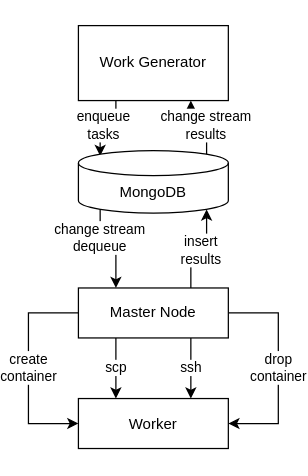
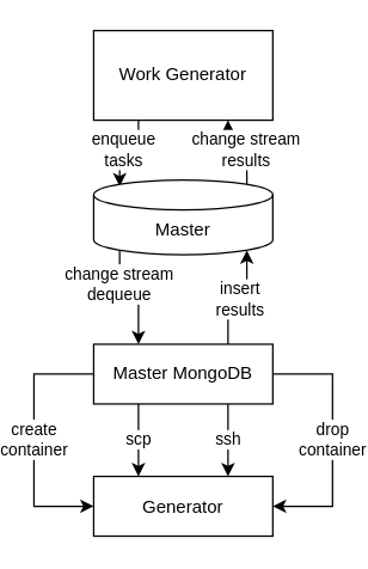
  <mxCell id="0" />
  <mxCell id="1" parent="0" />
  <mxCell id="2" value="enqueue&lt;br&gt;tasks" style="edgeStyle=orthogonalEdgeStyle;rounded=0;orthogonalLoop=1;jettySize=auto;html=1;exitX=0.25;exitY=1;exitDx=0;exitDy=0;entryX=0.145;entryY=0;entryDx=0;entryDy=4.35;entryPerimeter=0;" edge="1" parent="1" source="3" target="6"><mxGeometry x="0.039" relative="1" as="geometry"><mxPoint as="offset" /></mxGeometry></mxCell>
  <mxCell id="3" value="Work Generator" style="rounded=0;whiteSpace=wrap;html=1;" vertex="1" parent="1"><mxGeometry x="60" y="20" width="120" height="60" as="geometry" /></mxCell>
  <mxCell id="4" value="change stream&lt;br&gt;results" style="edgeStyle=orthogonalEdgeStyle;rounded=0;orthogonalLoop=1;jettySize=auto;html=1;exitX=0.855;exitY=0;exitDx=0;exitDy=4.35;exitPerimeter=0;entryX=0.75;entryY=1;entryDx=0;entryDy=0;" edge="1" parent="1" source="6" target="3"><mxGeometry x="-0.107" relative="1" as="geometry"><mxPoint as="offset" /></mxGeometry></mxCell>
  <mxCell id="5" value="change stream&lt;br&gt;dequeue" style="edgeStyle=orthogonalEdgeStyle;rounded=0;orthogonalLoop=1;jettySize=auto;html=1;exitX=0.145;exitY=1;exitDx=0;exitDy=-2.9;exitPerimeter=0;entryX=0.25;entryY=0;entryDx=0;entryDy=0;" edge="1" parent="1" source="6" target="12"><mxGeometry x="-0.394" relative="1" as="geometry"><mxPoint as="offset" /></mxGeometry></mxCell>
- <mxCell id="6" value="MongoDB" style="shape=cylinder3;whiteSpace=wrap;html=1;boundedLbl=1;backgroundOutline=1;size=10;" vertex="1" parent="1"><mxGeometry x="60" y="120" width="120" height="50" as="geometry" /></mxCell>
+ <mxCell id="6" value="Master" style="shape=cylinder3;whiteSpace=wrap;html=1;boundedLbl=1;backgroundOutline=1;size=10;" vertex="1" parent="1"><mxGeometry x="60" y="120" width="120" height="50" as="geometry" /></mxCell>
  <mxCell id="7" value="insert&lt;br&gt;results" style="edgeStyle=orthogonalEdgeStyle;rounded=0;orthogonalLoop=1;jettySize=auto;html=1;exitX=0.75;exitY=0;exitDx=0;exitDy=0;entryX=0.855;entryY=1;entryDx=0;entryDy=-2.9;entryPerimeter=0;" edge="1" parent="1" source="12" target="6"><mxGeometry relative="1" as="geometry" /></mxCell>
  <mxCell id="8" value="create&lt;br&gt;container" style="edgeStyle=orthogonalEdgeStyle;rounded=0;orthogonalLoop=1;jettySize=auto;html=1;exitX=0;exitY=0.5;exitDx=0;exitDy=0;entryX=0;entryY=0.5;entryDx=0;entryDy=0;" edge="1" parent="1" source="12" target="13"><mxGeometry relative="1" as="geometry"><Array as="points"><mxPoint x="20" y="250.5" /><mxPoint x="20" y="338.5" /></Array></mxGeometry></mxCell>
  <mxCell id="9" value="scp" style="edgeStyle=orthogonalEdgeStyle;rounded=0;orthogonalLoop=1;jettySize=auto;html=1;exitX=0.25;exitY=1;exitDx=0;exitDy=0;entryX=0.25;entryY=0;entryDx=0;entryDy=0;" edge="1" parent="1" source="12" target="13"><mxGeometry relative="1" as="geometry" /></mxCell>
  <mxCell id="10" value="ssh" style="edgeStyle=orthogonalEdgeStyle;rounded=0;orthogonalLoop=1;jettySize=auto;html=1;exitX=0.75;exitY=1;exitDx=0;exitDy=0;entryX=0.75;entryY=0;entryDx=0;entryDy=0;" edge="1" parent="1" source="12" target="13"><mxGeometry relative="1" as="geometry" /></mxCell>
  <mxCell id="11" value="drop&lt;br&gt;container" style="edgeStyle=orthogonalEdgeStyle;rounded=0;orthogonalLoop=1;jettySize=auto;html=1;exitX=1;exitY=0.5;exitDx=0;exitDy=0;entryX=1;entryY=0.5;entryDx=0;entryDy=0;" edge="1" parent="1" source="12" target="13"><mxGeometry relative="1" as="geometry"><Array as="points"><mxPoint x="220" y="250.5" /><mxPoint x="220" y="338.5" /></Array></mxGeometry></mxCell>
- <mxCell id="12" value="Master Node" style="rounded=0;whiteSpace=wrap;html=1;" vertex="1" parent="1"><mxGeometry x="60" y="230" width="120" height="40" as="geometry" /></mxCell>
- <mxCell id="13" value="Worker" style="rounded=0;whiteSpace=wrap;html=1;" vertex="1" parent="1"><mxGeometry x="60" y="318.5" width="120" height="40" as="geometry" /></mxCell>
+ <mxCell id="12" value="Master MongoDB" style="rounded=0;whiteSpace=wrap;html=1;" vertex="1" parent="1"><mxGeometry x="60" y="230" width="120" height="40" as="geometry" /></mxCell>
+ <mxCell id="13" value="Generator" style="rounded=0;whiteSpace=wrap;html=1;" vertex="1" parent="1"><mxGeometry x="60" y="318.5" width="120" height="40" as="geometry" /></mxCell>
